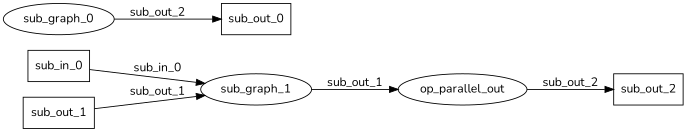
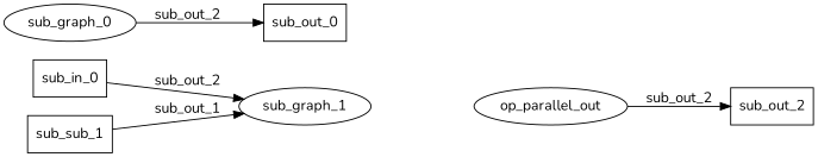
  digraph {
    fontname=Nunito
    rankdir=LR
    node [fontname=Nunito shape=box]
    edge [fontname=Nunito]
    n1 [label=sub_in_0]
    n2 [label=sub_graph_1 shape=""]
    n3 [label=sub_graph_0 shape=""]
    n4 [label=sub_out_0]
    n5 [label=op_parallel_out shape=""]
    n6 [label=sub_out_2]
-   n7 [label=sub_out_1]
-   n1 -> n2 [label=sub_in_0]
-   n2 -> n5 [label=sub_out_1]
+   n7 [label=sub_sub_1]
+   n1 -> n2 [label=sub_out_2]
    n3 -> n4 [label=sub_out_2]
    n5 -> n6 [label=sub_out_2]
    n7 -> n2 [label=sub_out_1]
  }
